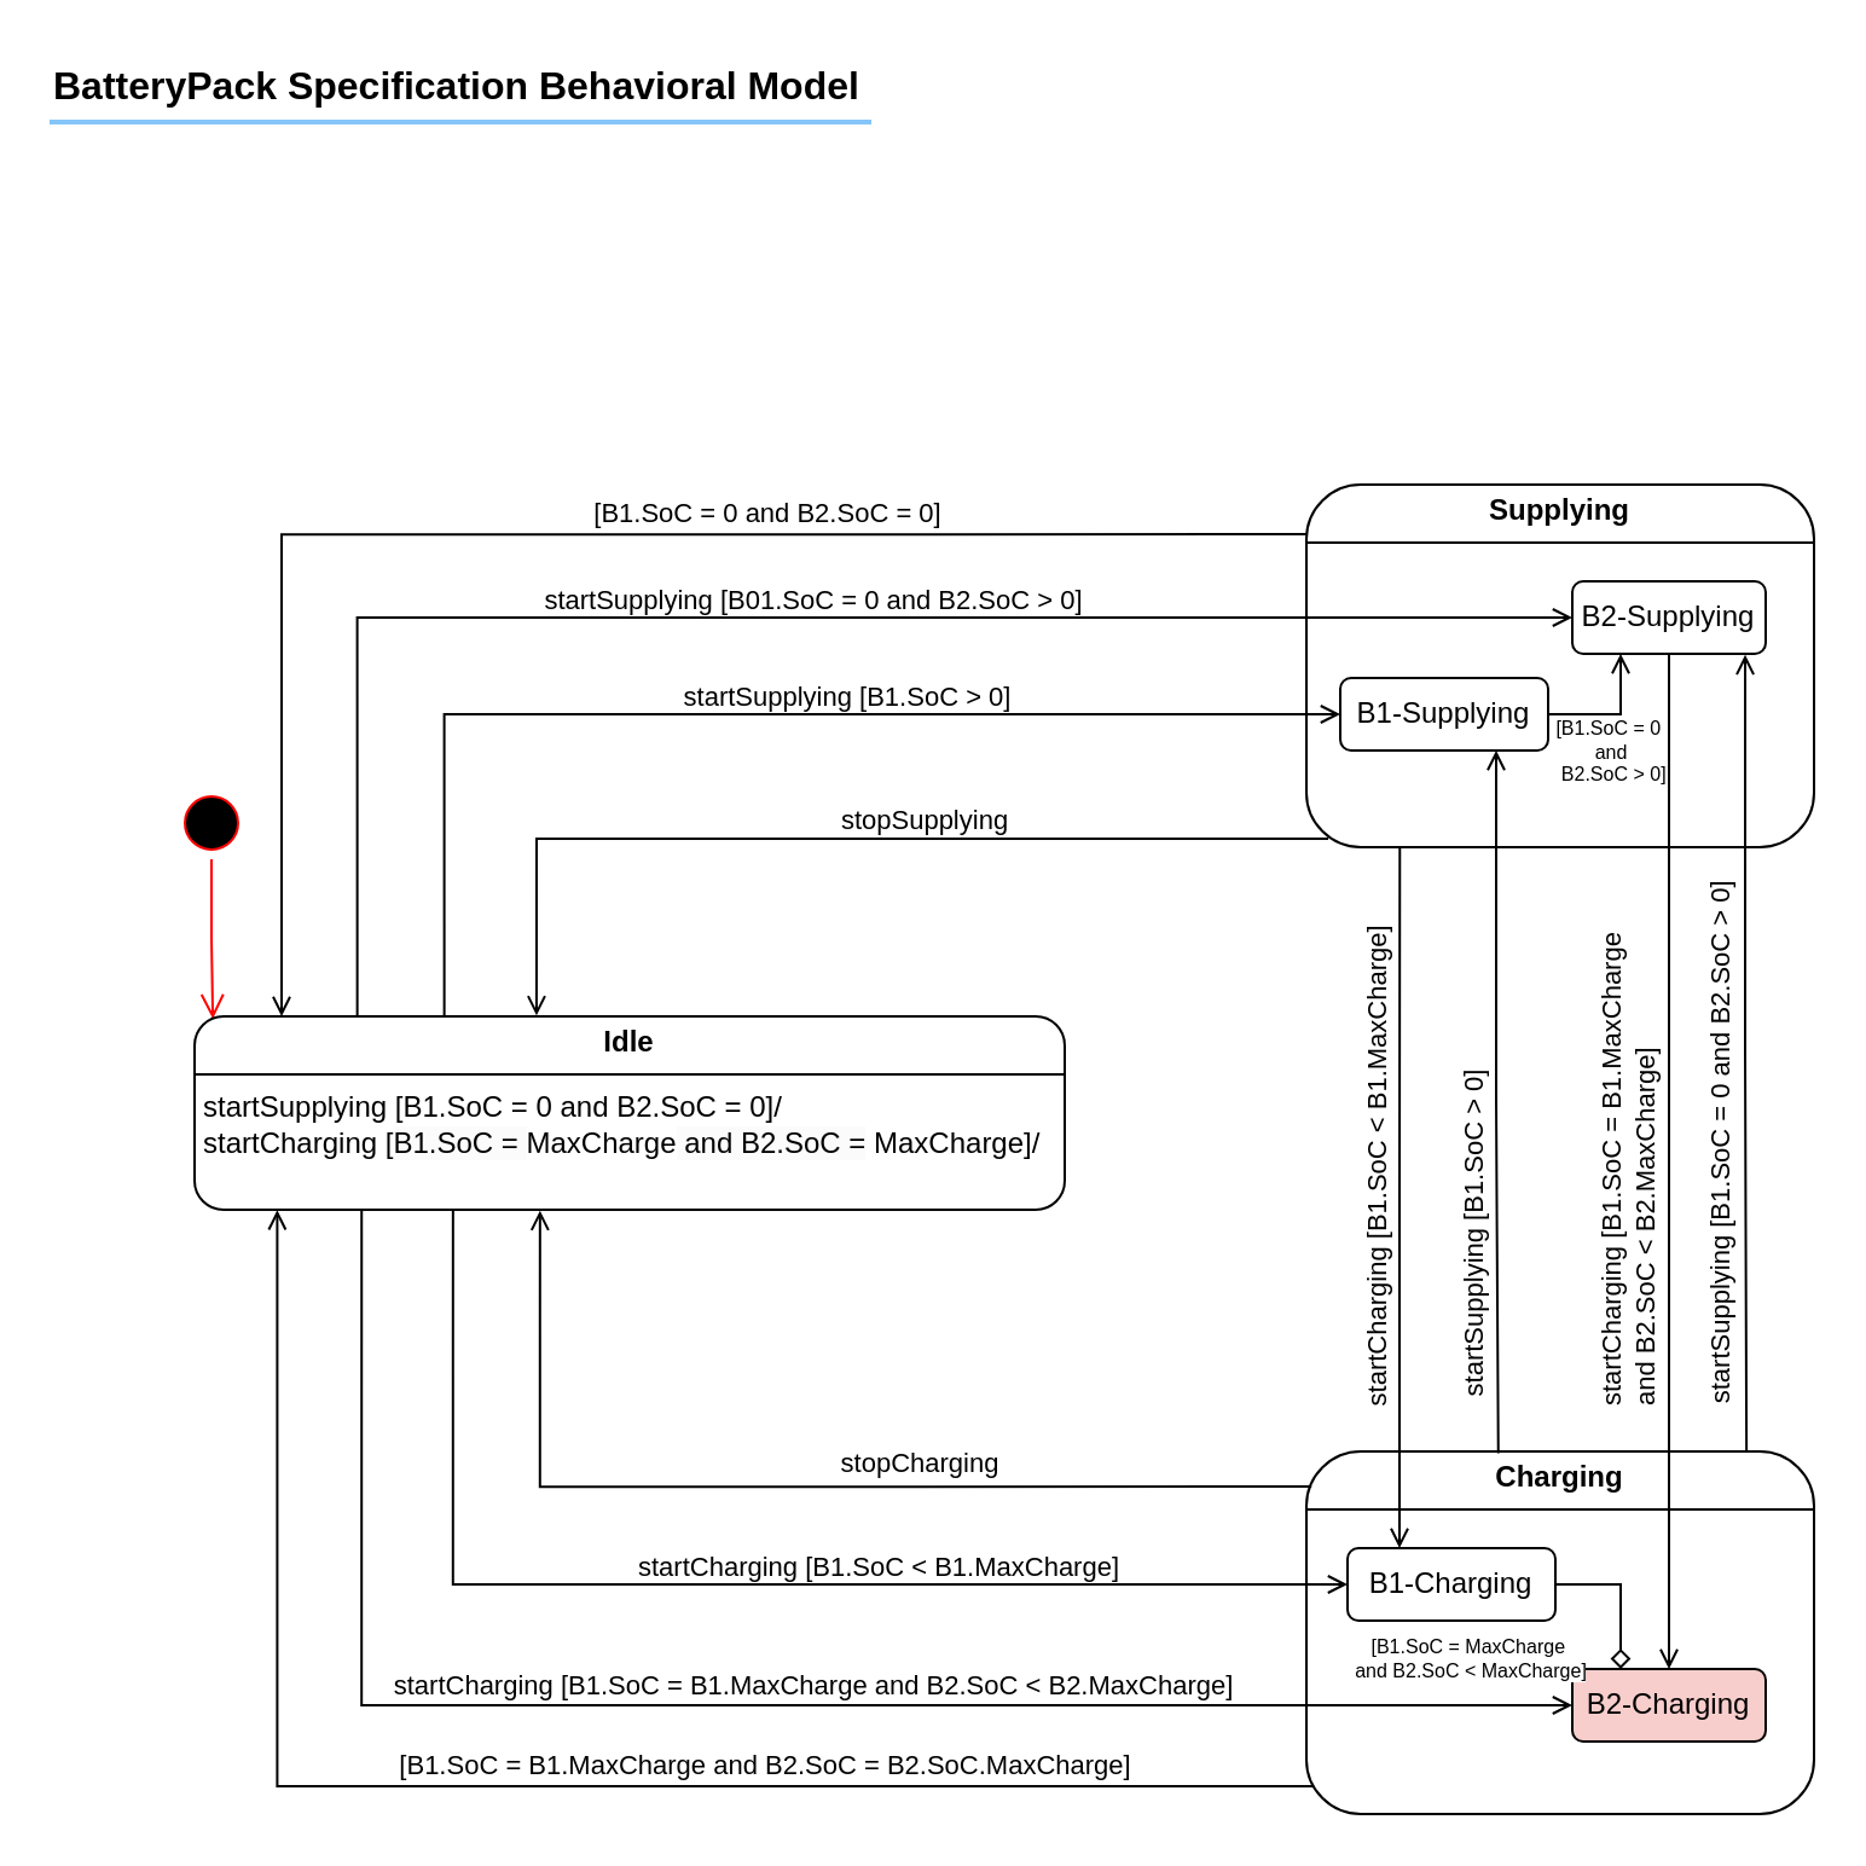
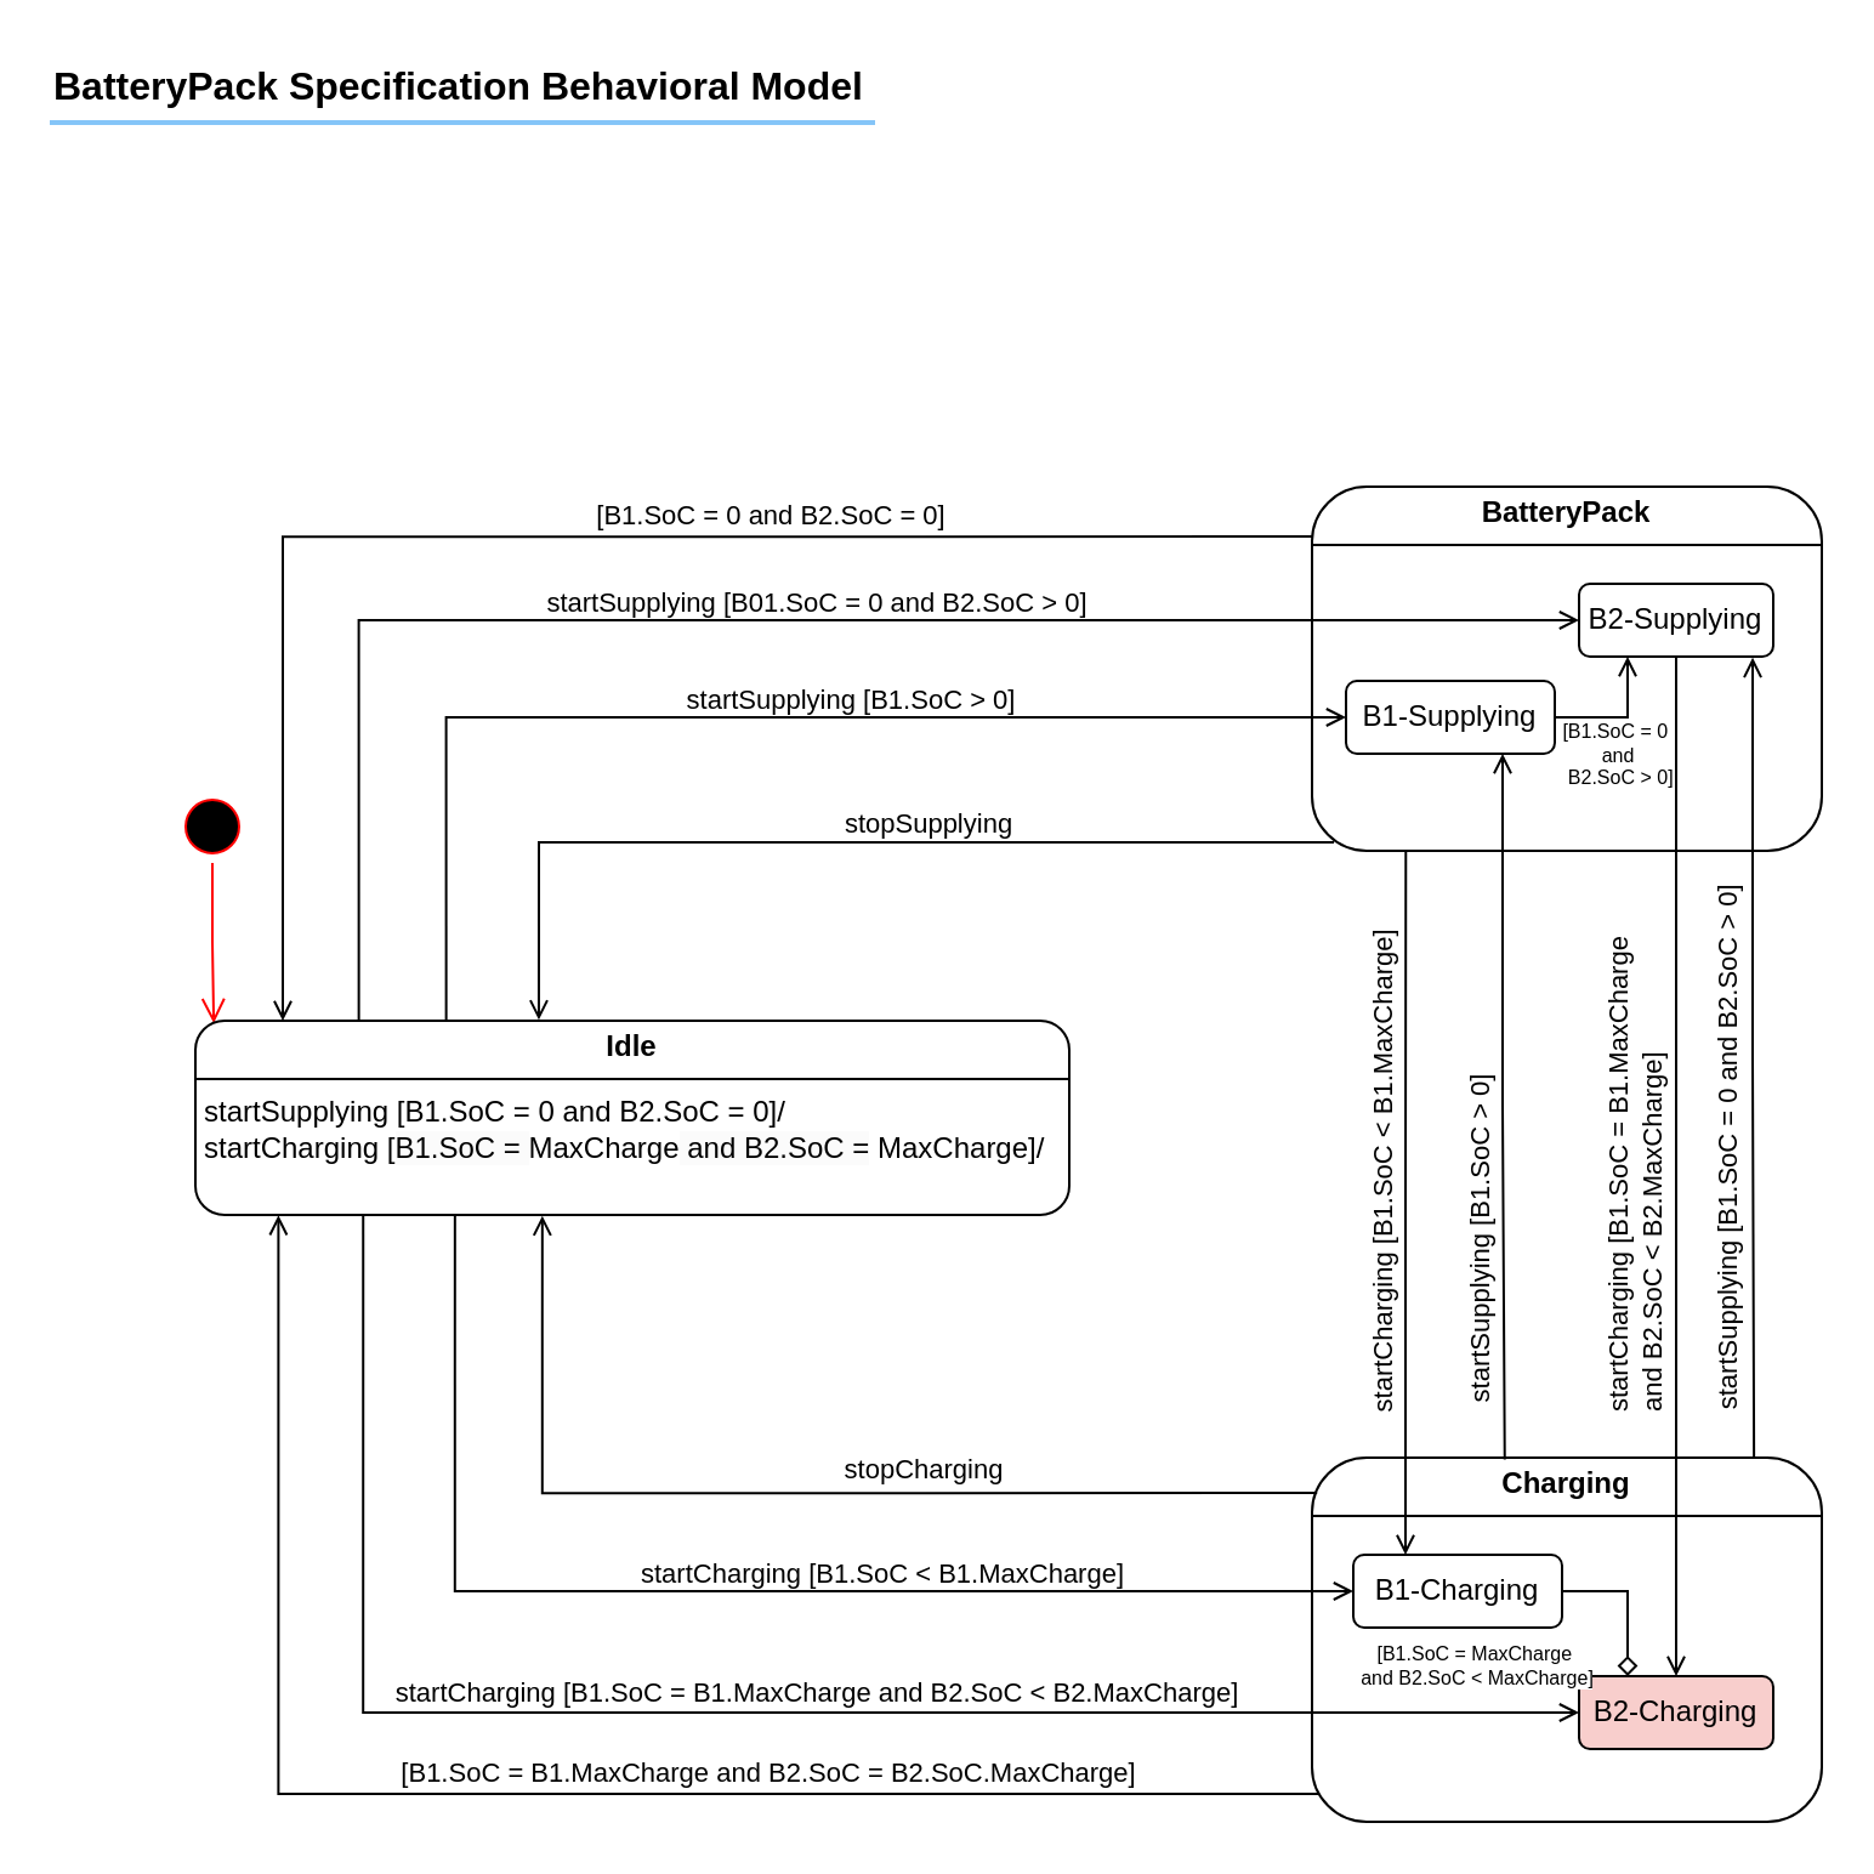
  <mxCell id="0" />
  <mxCell id="1" parent="0" />
  <mxCell id="2" value="&lt;b&gt;BatteryPack Specification Behavioral Model&lt;/b&gt;" style="text;fontSize=16;verticalAlign=middle;strokeColor=none;fillColor=none;whiteSpace=wrap;html=1;" parent="1" vertex="1"><mxGeometry x="20" y="20" width="430" height="30" as="geometry" /></mxCell>
  <mxCell id="3" value="" style="dashed=0;shape=line;strokeWidth=2;noLabel=1;strokeColor=#0C8CF2;opacity=50;" parent="1" vertex="1"><mxGeometry x="20" y="45" width="340" height="10" as="geometry" /></mxCell>
  <mxCell id="4" value="" style="ellipse;html=1;shape=startState;fillColor=#000000;strokeColor=#ff0000;" parent="1" vertex="1"><mxGeometry x="72" y="325" width="30" height="30" as="geometry" /></mxCell>
  <mxCell id="5" value="" style="edgeStyle=orthogonalEdgeStyle;html=1;verticalAlign=bottom;endArrow=open;endSize=8;strokeColor=#ff0000;rounded=0;entryX=0.021;entryY=0.013;entryDx=0;entryDy=0;entryPerimeter=0;" parent="1" source="4" target="6" edge="1"><mxGeometry relative="1" as="geometry"><mxPoint x="85" y="410" as="targetPoint" /></mxGeometry></mxCell>
  <mxCell id="6" value="&lt;p style=&quot;margin:0px;margin-top:4px;text-align:center;&quot;&gt;&lt;b&gt;Idle&lt;/b&gt;&lt;/p&gt;&lt;hr size=&quot;1&quot; style=&quot;border-style:solid;&quot;&gt;&lt;p style=&quot;margin: 0px 0px 0px 4px;&quot;&gt;startSupplying [B1.SoC = 0 and B2.SoC = 0]/&lt;/p&gt;&lt;p style=&quot;margin: 0px 0px 0px 4px;&quot;&gt;&lt;span style=&quot;color: light-dark(rgb(0, 0, 0), rgb(255, 255, 255)); background-color: transparent;&quot;&gt;startCharging&lt;/span&gt;&lt;span style=&quot;text-align: center; text-wrap-mode: nowrap; background-color: rgb(255, 255, 255);&quot;&gt;&amp;nbsp;[&lt;span style=&quot;text-align: left; text-wrap-mode: wrap; background-color: rgb(251, 251, 251);&quot;&gt;B1.SoC =&amp;nbsp;&lt;/span&gt;MaxCharge&lt;span style=&quot;text-align: left; text-wrap-mode: wrap; background-color: rgb(251, 251, 251);&quot;&gt;&amp;nbsp;and B2.SoC =&lt;/span&gt;&amp;nbsp;MaxCharge]/&lt;/span&gt;&lt;/p&gt;&lt;p style=&quot;margin: 0px 0px 0px 4px;&quot;&gt;&lt;br&gt;&lt;/p&gt;&lt;p style=&quot;margin:0px;margin-left:4px;&quot;&gt;&lt;br&gt;&lt;/p&gt;&lt;p style=&quot;margin:0px;margin-left:4px;&quot;&gt;&lt;br&gt;&lt;/p&gt;" style="verticalAlign=top;align=left;overflow=fill;html=1;whiteSpace=wrap;rounded=1;" parent="1" vertex="1"><mxGeometry x="80" y="420" width="360" height="80" as="geometry" /></mxCell>
- <mxCell id="7" value="&lt;p style=&quot;margin:0px;margin-top:4px;text-align:center;&quot;&gt;&lt;b&gt;Supplying&lt;/b&gt;&lt;/p&gt;&lt;hr size=&quot;1&quot; style=&quot;border-style:solid;&quot;&gt;&lt;p style=&quot;margin:0px;margin-left:4px;&quot;&gt;&lt;br&gt;&lt;/p&gt;&lt;p style=&quot;margin:0px;margin-left:4px;&quot;&gt;&lt;br&gt;&lt;/p&gt;&lt;p style=&quot;margin:0px;margin-left:4px;&quot;&gt;&lt;br&gt;&lt;/p&gt;" style="verticalAlign=top;align=left;overflow=fill;html=1;whiteSpace=wrap;rounded=1;" parent="1" vertex="1"><mxGeometry x="540" y="200" width="210" height="150" as="geometry" /></mxCell>
+ <mxCell id="7" value="&lt;p style=&quot;margin:0px;margin-top:4px;text-align:center;&quot;&gt;&lt;b&gt;BatteryPack&lt;/b&gt;&lt;/p&gt;&lt;hr size=&quot;1&quot; style=&quot;border-style:solid;&quot;&gt;&lt;p style=&quot;margin:0px;margin-left:4px;&quot;&gt;&lt;br&gt;&lt;/p&gt;&lt;p style=&quot;margin:0px;margin-left:4px;&quot;&gt;&lt;br&gt;&lt;/p&gt;&lt;p style=&quot;margin:0px;margin-left:4px;&quot;&gt;&lt;br&gt;&lt;/p&gt;" style="verticalAlign=top;align=left;overflow=fill;html=1;whiteSpace=wrap;rounded=1;" parent="1" vertex="1"><mxGeometry x="540" y="200" width="210" height="150" as="geometry" /></mxCell>
  <mxCell id="8" style="edgeStyle=orthogonalEdgeStyle;rounded=0;orthogonalLoop=1;jettySize=auto;html=1;exitX=1;exitY=0.5;exitDx=0;exitDy=0;entryX=0.25;entryY=1;entryDx=0;entryDy=0;strokeColor=default;align=center;verticalAlign=middle;fontFamily=Helvetica;fontSize=11;fontColor=default;labelBackgroundColor=default;endArrow=open;endFill=0;" parent="1" source="10" target="11" edge="1"><mxGeometry relative="1" as="geometry" /></mxCell>
  <mxCell id="9" value="[B1.SoC = 0&amp;nbsp;&lt;div&gt;and&lt;/div&gt;&lt;div&gt;&amp;nbsp;B2.SoC &amp;gt; 0]&lt;/div&gt;" style="edgeLabel;html=1;align=center;verticalAlign=middle;resizable=0;points=[];fontSize=8;" parent="8" vertex="1" connectable="0"><mxGeometry x="-0.063" y="-1" relative="1" as="geometry"><mxPoint x="-1" y="14" as="offset" /></mxGeometry></mxCell>
  <mxCell id="10" value="B1-Supplying" style="rounded=1;whiteSpace=wrap;html=1;" parent="1" vertex="1"><mxGeometry x="554" y="280" width="86" height="30" as="geometry" /></mxCell>
  <mxCell id="11" value="B2-Supplying" style="rounded=1;whiteSpace=wrap;html=1;" parent="1" vertex="1"><mxGeometry x="650" y="240" width="80" height="30" as="geometry" /></mxCell>
  <mxCell id="12" value="" style="group" parent="1" vertex="1" connectable="0"><mxGeometry x="540" y="600" width="210" height="150" as="geometry" /></mxCell>
  <mxCell id="13" value="&lt;p style=&quot;margin:0px;margin-top:4px;text-align:center;&quot;&gt;&lt;b&gt;Charging&lt;/b&gt;&lt;/p&gt;&lt;hr size=&quot;1&quot; style=&quot;border-style:solid;&quot;&gt;&lt;p style=&quot;margin:0px;margin-left:4px;&quot;&gt;&lt;br&gt;&lt;/p&gt;&lt;p style=&quot;margin:0px;margin-left:4px;&quot;&gt;&lt;br&gt;&lt;/p&gt;&lt;p style=&quot;margin:0px;margin-left:4px;&quot;&gt;&lt;br&gt;&lt;/p&gt;" style="verticalAlign=top;align=left;overflow=fill;html=1;whiteSpace=wrap;rounded=1;" parent="12" vertex="1"><mxGeometry width="210" height="150" as="geometry" /></mxCell>
  <mxCell id="14" style="edgeStyle=orthogonalEdgeStyle;rounded=0;orthogonalLoop=1;jettySize=auto;html=1;exitX=1;exitY=0.5;exitDx=0;exitDy=0;entryX=0.25;entryY=0;entryDx=0;entryDy=0;endArrow=diamond;endFill=0;" parent="12" source="15" target="16" edge="1"><mxGeometry relative="1" as="geometry" /></mxCell>
  <mxCell id="15" value="B1-Charging" style="rounded=1;whiteSpace=wrap;html=1;" parent="12" vertex="1"><mxGeometry x="17" y="40" width="86" height="30" as="geometry" /></mxCell>
  <mxCell id="16" value="B2-Charging" style="rounded=1;whiteSpace=wrap;html=1;fillColor=#f8cecc;" parent="12" vertex="1"><mxGeometry x="110" y="90" width="80" height="30" as="geometry" /></mxCell>
  <mxCell id="17" value="[B1.SoC = MaxCharge&amp;nbsp;&lt;div&gt;and&amp;nbsp;&lt;span style=&quot;background-color: light-dark(#ffffff, var(--ge-dark-color, #121212)); color: light-dark(rgb(0, 0, 0), rgb(255, 255, 255));&quot;&gt;B2.SoC &amp;lt; MaxCharge]&lt;/span&gt;&lt;/div&gt;" style="edgeLabel;html=1;align=center;verticalAlign=middle;resizable=0;points=[];fontSize=8;" parent="12" vertex="1" connectable="0"><mxGeometry x="69.999" y="-238.996" as="geometry"><mxPoint x="-2" y="324" as="offset" /></mxGeometry></mxCell>
  <mxCell id="18" style="edgeStyle=orthogonalEdgeStyle;rounded=0;orthogonalLoop=1;jettySize=auto;html=1;exitX=0.043;exitY=0.977;exitDx=0;exitDy=0;entryX=0.393;entryY=-0.004;entryDx=0;entryDy=0;endArrow=open;endFill=0;exitPerimeter=0;entryPerimeter=0;" parent="1" source="7" target="6" edge="1"><mxGeometry relative="1" as="geometry" /></mxCell>
  <mxCell id="19" value="stopSupplying" style="edgeLabel;html=1;align=center;verticalAlign=middle;resizable=0;points=[];labelBackgroundColor=none;" parent="18" vertex="1" connectable="0"><mxGeometry x="-0.163" y="1" relative="1" as="geometry"><mxPoint y="-9" as="offset" /></mxGeometry></mxCell>
  <mxCell id="20" style="edgeStyle=orthogonalEdgeStyle;rounded=0;orthogonalLoop=1;jettySize=auto;html=1;exitX=0.001;exitY=0.137;exitDx=0;exitDy=0;entryX=0.1;entryY=0;entryDx=0;entryDy=0;exitPerimeter=0;strokeColor=default;align=center;verticalAlign=middle;fontFamily=Helvetica;fontSize=11;fontColor=default;labelBackgroundColor=default;endArrow=open;endFill=0;entryPerimeter=0;" parent="1" source="7" target="6" edge="1"><mxGeometry relative="1" as="geometry" /></mxCell>
  <mxCell id="21" value="[B1.SoC = 0 and B2.SoC = 0]" style="edgeLabel;html=1;align=center;verticalAlign=middle;resizable=0;points=[];labelBackgroundColor=none;" parent="20" vertex="1" connectable="0"><mxGeometry x="-0.282" relative="1" as="geometry"><mxPoint y="-9" as="offset" /></mxGeometry></mxCell>
  <mxCell id="22" style="edgeStyle=orthogonalEdgeStyle;rounded=0;orthogonalLoop=1;jettySize=auto;html=1;exitX=0;exitY=0.5;exitDx=0;exitDy=0;entryX=0.287;entryY=0.002;entryDx=0;entryDy=0;endArrow=none;endFill=0;startArrow=open;startFill=0;entryPerimeter=0;" parent="1" source="10" target="6" edge="1"><mxGeometry relative="1" as="geometry" /></mxCell>
  <mxCell id="23" value="startSupplying [B1.SoC &amp;gt; 0]" style="edgeLabel;html=1;align=center;verticalAlign=middle;resizable=0;points=[];labelBackgroundColor=none;" parent="22" vertex="1" connectable="0"><mxGeometry x="-0.173" y="1" relative="1" as="geometry"><mxPoint y="-9" as="offset" /></mxGeometry></mxCell>
  <mxCell id="24" style="edgeStyle=orthogonalEdgeStyle;rounded=0;orthogonalLoop=1;jettySize=auto;html=1;exitX=0;exitY=0.5;exitDx=0;exitDy=0;entryX=0.187;entryY=-0.004;entryDx=0;entryDy=0;entryPerimeter=0;strokeColor=default;align=center;verticalAlign=middle;fontFamily=Helvetica;fontSize=11;fontColor=default;labelBackgroundColor=default;endArrow=none;endFill=0;startArrow=open;startFill=0;" parent="1" source="11" target="6" edge="1"><mxGeometry relative="1" as="geometry" /></mxCell>
  <mxCell id="25" value="startSupplying [B01.SoC = 0 and B2.SoC &amp;gt; 0]" style="edgeLabel;html=1;align=center;verticalAlign=middle;resizable=0;points=[];labelBackgroundColor=none;" parent="24" vertex="1" connectable="0"><mxGeometry x="-0.057" y="1" relative="1" as="geometry"><mxPoint y="-9" as="offset" /></mxGeometry></mxCell>
  <mxCell id="26" style="edgeStyle=orthogonalEdgeStyle;rounded=0;orthogonalLoop=1;jettySize=auto;html=1;exitX=0.01;exitY=0.097;exitDx=0;exitDy=0;entryX=0.397;entryY=1.004;entryDx=0;entryDy=0;exitPerimeter=0;strokeColor=default;align=center;verticalAlign=middle;fontFamily=Helvetica;fontSize=11;fontColor=default;labelBackgroundColor=default;endArrow=open;endFill=0;entryPerimeter=0;" parent="1" source="13" target="6" edge="1"><mxGeometry relative="1" as="geometry" /></mxCell>
  <mxCell id="27" value="stopCharging" style="edgeLabel;html=1;align=center;verticalAlign=middle;resizable=0;points=[];labelBackgroundColor=none;" parent="26" vertex="1" connectable="0"><mxGeometry x="-0.249" y="-1" relative="1" as="geometry"><mxPoint y="-9" as="offset" /></mxGeometry></mxCell>
  <mxCell id="28" style="edgeStyle=orthogonalEdgeStyle;rounded=0;orthogonalLoop=1;jettySize=auto;html=1;exitX=0.013;exitY=0.923;exitDx=0;exitDy=0;entryX=0.095;entryY=1.002;entryDx=0;entryDy=0;entryPerimeter=0;exitPerimeter=0;strokeColor=default;align=center;verticalAlign=middle;fontFamily=Helvetica;fontSize=11;fontColor=default;labelBackgroundColor=default;endArrow=open;endFill=0;" parent="1" source="13" target="6" edge="1"><mxGeometry relative="1" as="geometry" /></mxCell>
  <mxCell id="29" value="[B1.SoC = B1.MaxCharge and B2.SoC = B2.SoC.MaxCharge]" style="edgeLabel;html=1;align=center;verticalAlign=middle;resizable=0;points=[];labelBackgroundColor=none;" parent="28" vertex="1" connectable="0"><mxGeometry x="-0.302" relative="1" as="geometry"><mxPoint x="6" y="-9" as="offset" /></mxGeometry></mxCell>
  <mxCell id="30" style="edgeStyle=orthogonalEdgeStyle;rounded=0;orthogonalLoop=1;jettySize=auto;html=1;entryX=0.297;entryY=1.004;entryDx=0;entryDy=0;entryPerimeter=0;strokeColor=default;align=center;verticalAlign=middle;fontFamily=Helvetica;fontSize=11;fontColor=default;labelBackgroundColor=default;endArrow=none;endFill=0;startArrow=open;startFill=0;" parent="1" source="15" target="6" edge="1"><mxGeometry relative="1" as="geometry" /></mxCell>
  <mxCell id="31" value="startCharging [B1.SoC &amp;lt; B1.MaxCharge]" style="edgeLabel;html=1;align=center;verticalAlign=middle;resizable=0;points=[];labelBackgroundColor=none;" parent="30" vertex="1" connectable="0"><mxGeometry x="-0.255" y="1" relative="1" as="geometry"><mxPoint y="-9" as="offset" /></mxGeometry></mxCell>
  <mxCell id="32" style="edgeStyle=orthogonalEdgeStyle;rounded=0;orthogonalLoop=1;jettySize=auto;html=1;entryX=0.192;entryY=0.994;entryDx=0;entryDy=0;entryPerimeter=0;endArrow=none;endFill=0;startArrow=open;startFill=0;" parent="1" source="16" target="6" edge="1"><mxGeometry relative="1" as="geometry" /></mxCell>
  <mxCell id="33" value="startCharging [B1.SoC = B1.MaxCharge and B2.SoC &amp;lt; B2.MaxCharge]" style="edgeLabel;html=1;align=center;verticalAlign=middle;resizable=0;points=[];labelBackgroundColor=none;" parent="32" vertex="1" connectable="0"><mxGeometry x="-0.021" relative="1" as="geometry"><mxPoint x="31" y="-9" as="offset" /></mxGeometry></mxCell>
  <mxCell id="34" style="edgeStyle=orthogonalEdgeStyle;rounded=0;orthogonalLoop=1;jettySize=auto;html=1;entryX=0.5;entryY=0;entryDx=0;entryDy=0;strokeColor=default;align=center;verticalAlign=middle;fontFamily=Helvetica;fontSize=11;fontColor=default;labelBackgroundColor=default;endArrow=open;endFill=0;" parent="1" source="11" target="16" edge="1"><mxGeometry relative="1" as="geometry" /></mxCell>
  <mxCell id="35" value="&lt;span style=&quot;&quot;&gt;startCharging [B1.SoC = B1.MaxCharge&amp;nbsp;&lt;/span&gt;&lt;div&gt;&lt;span style=&quot;&quot;&gt;and B2.SoC &amp;lt; B2.MaxCharge]&lt;/span&gt;&lt;/div&gt;" style="edgeLabel;html=1;align=left;verticalAlign=middle;resizable=0;points=[];rotation=270;labelBackgroundColor=none;" parent="34" vertex="1" connectable="0"><mxGeometry x="-0.018" y="-1" relative="1" as="geometry"><mxPoint x="-16" y="108" as="offset" /></mxGeometry></mxCell>
  <mxCell id="36" style="edgeStyle=orthogonalEdgeStyle;rounded=0;orthogonalLoop=1;jettySize=auto;html=1;exitX=0.894;exitY=1.014;exitDx=0;exitDy=0;entryX=0.867;entryY=-0.002;entryDx=0;entryDy=0;entryPerimeter=0;endArrow=none;endFill=0;startArrow=open;startFill=0;exitPerimeter=0;" parent="1" source="11" target="13" edge="1"><mxGeometry relative="1" as="geometry" /></mxCell>
  <mxCell id="37" value="startSupplying [&lt;span style=&quot;&quot;&gt;B1.SoC = 0 and B2.SoC &amp;gt; 0&lt;/span&gt;]" style="edgeLabel;html=1;align=center;verticalAlign=middle;resizable=0;points=[];rotation=270;labelBackgroundColor=none;" parent="36" vertex="1" connectable="0"><mxGeometry x="0.338" y="-1" relative="1" as="geometry"><mxPoint x="-10" y="-17" as="offset" /></mxGeometry></mxCell>
  <mxCell id="38" style="edgeStyle=orthogonalEdgeStyle;rounded=0;orthogonalLoop=1;jettySize=auto;html=1;exitX=0.75;exitY=1;exitDx=0;exitDy=0;entryX=0.378;entryY=0.005;entryDx=0;entryDy=0;entryPerimeter=0;endArrow=none;endFill=0;startArrow=open;startFill=0;" parent="1" source="10" target="13" edge="1"><mxGeometry relative="1" as="geometry" /></mxCell>
  <mxCell id="39" value="startSupplying [B1.SoC &amp;gt; 0]" style="edgeLabel;html=1;align=center;verticalAlign=middle;resizable=0;points=[];rotation=270;labelBackgroundColor=none;" parent="38" vertex="1" connectable="0"><mxGeometry x="0.329" y="-1" relative="1" as="geometry"><mxPoint x="-10" y="8" as="offset" /></mxGeometry></mxCell>
  <mxCell id="40" style="edgeStyle=orthogonalEdgeStyle;rounded=0;orthogonalLoop=1;jettySize=auto;html=1;exitX=0.25;exitY=0;exitDx=0;exitDy=0;entryX=0.184;entryY=1;entryDx=0;entryDy=0;entryPerimeter=0;endArrow=none;endFill=0;startArrow=open;startFill=0;" parent="1" source="15" target="7" edge="1"><mxGeometry relative="1" as="geometry" /></mxCell>
  <mxCell id="41" value="startCharging [B1.SoC &amp;lt; B1.MaxCharge]" style="edgeLabel;html=1;align=center;verticalAlign=middle;resizable=0;points=[];rotation=270;labelBackgroundColor=none;" parent="40" vertex="1" connectable="0"><mxGeometry x="0.163" relative="1" as="geometry"><mxPoint x="-10" y="12" as="offset" /></mxGeometry></mxCell>
